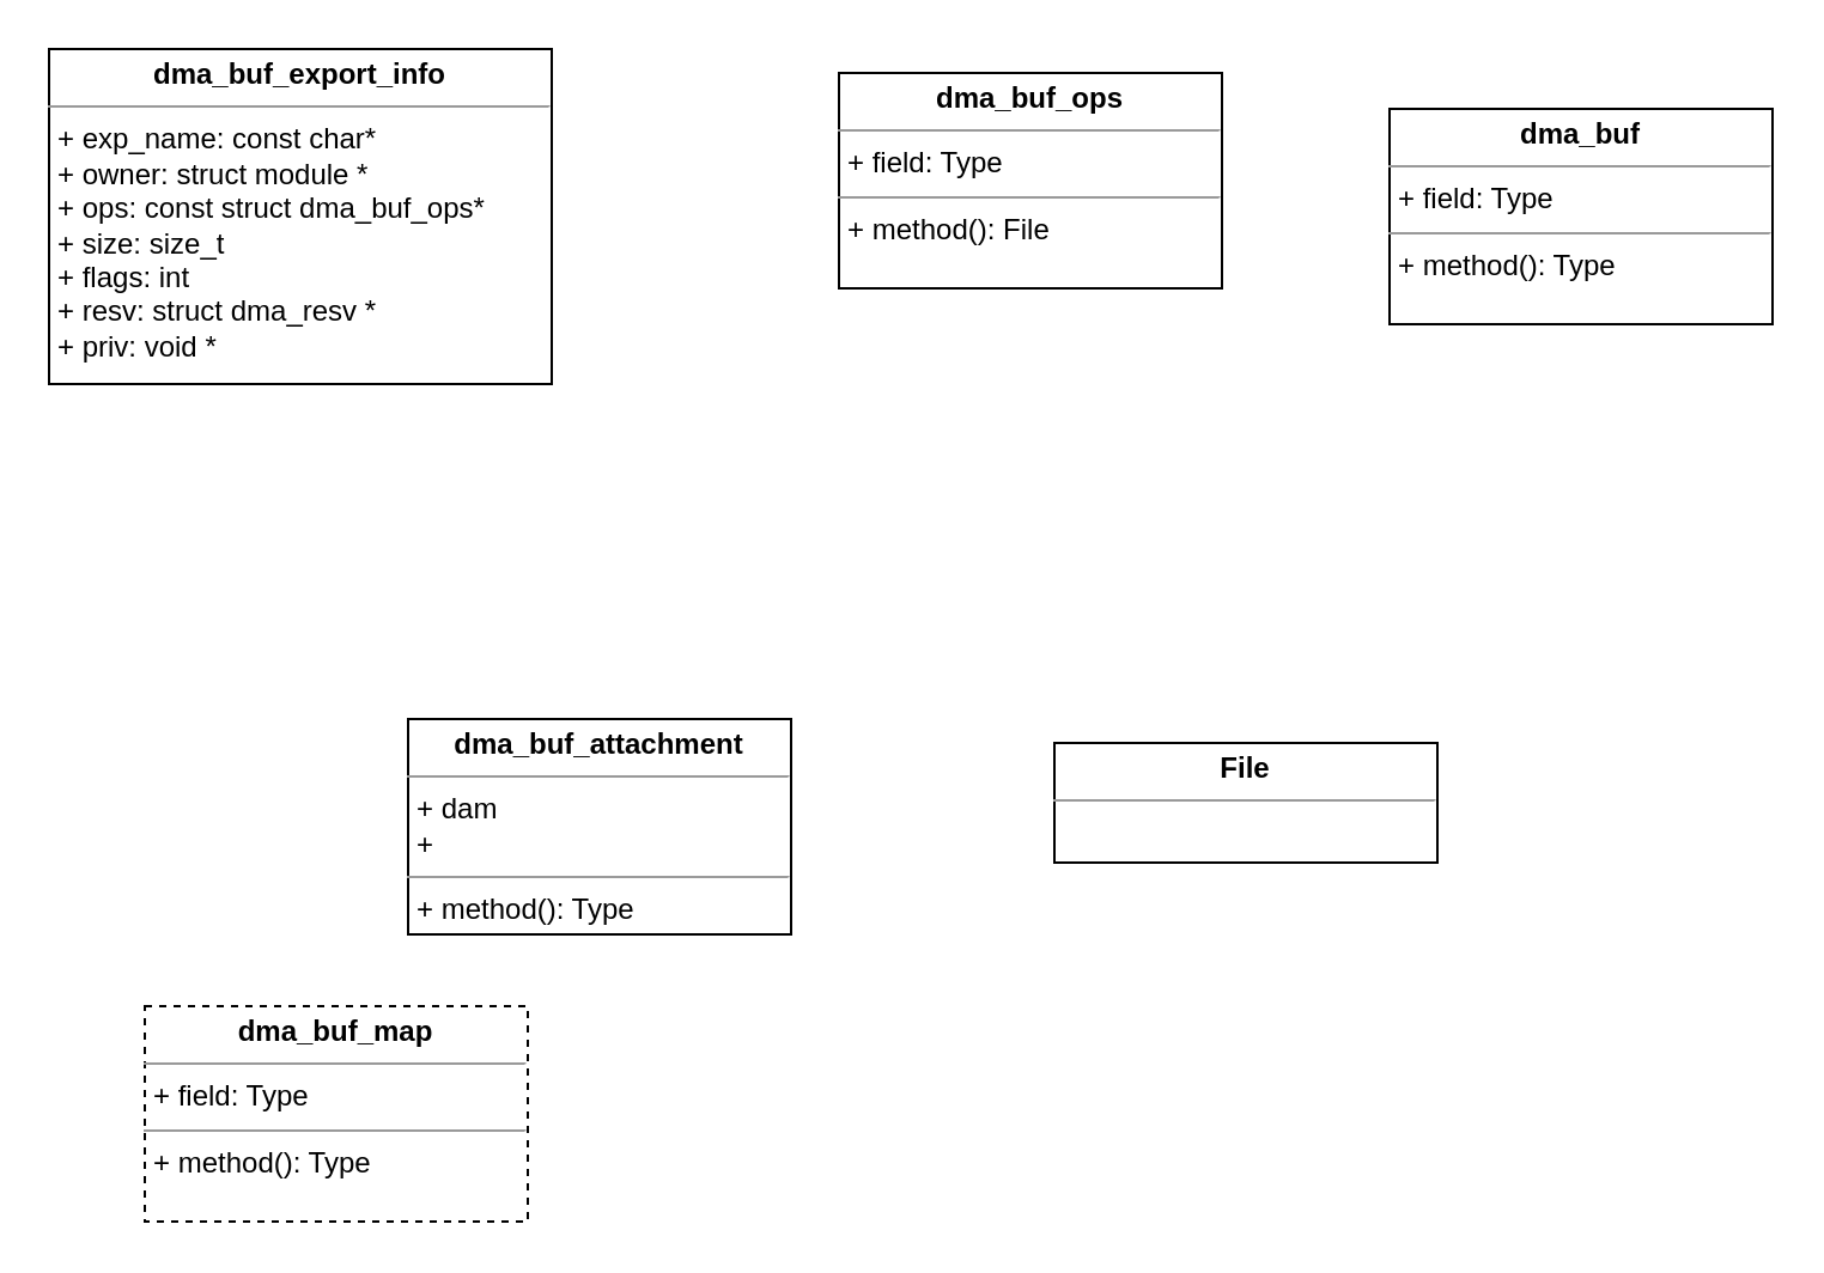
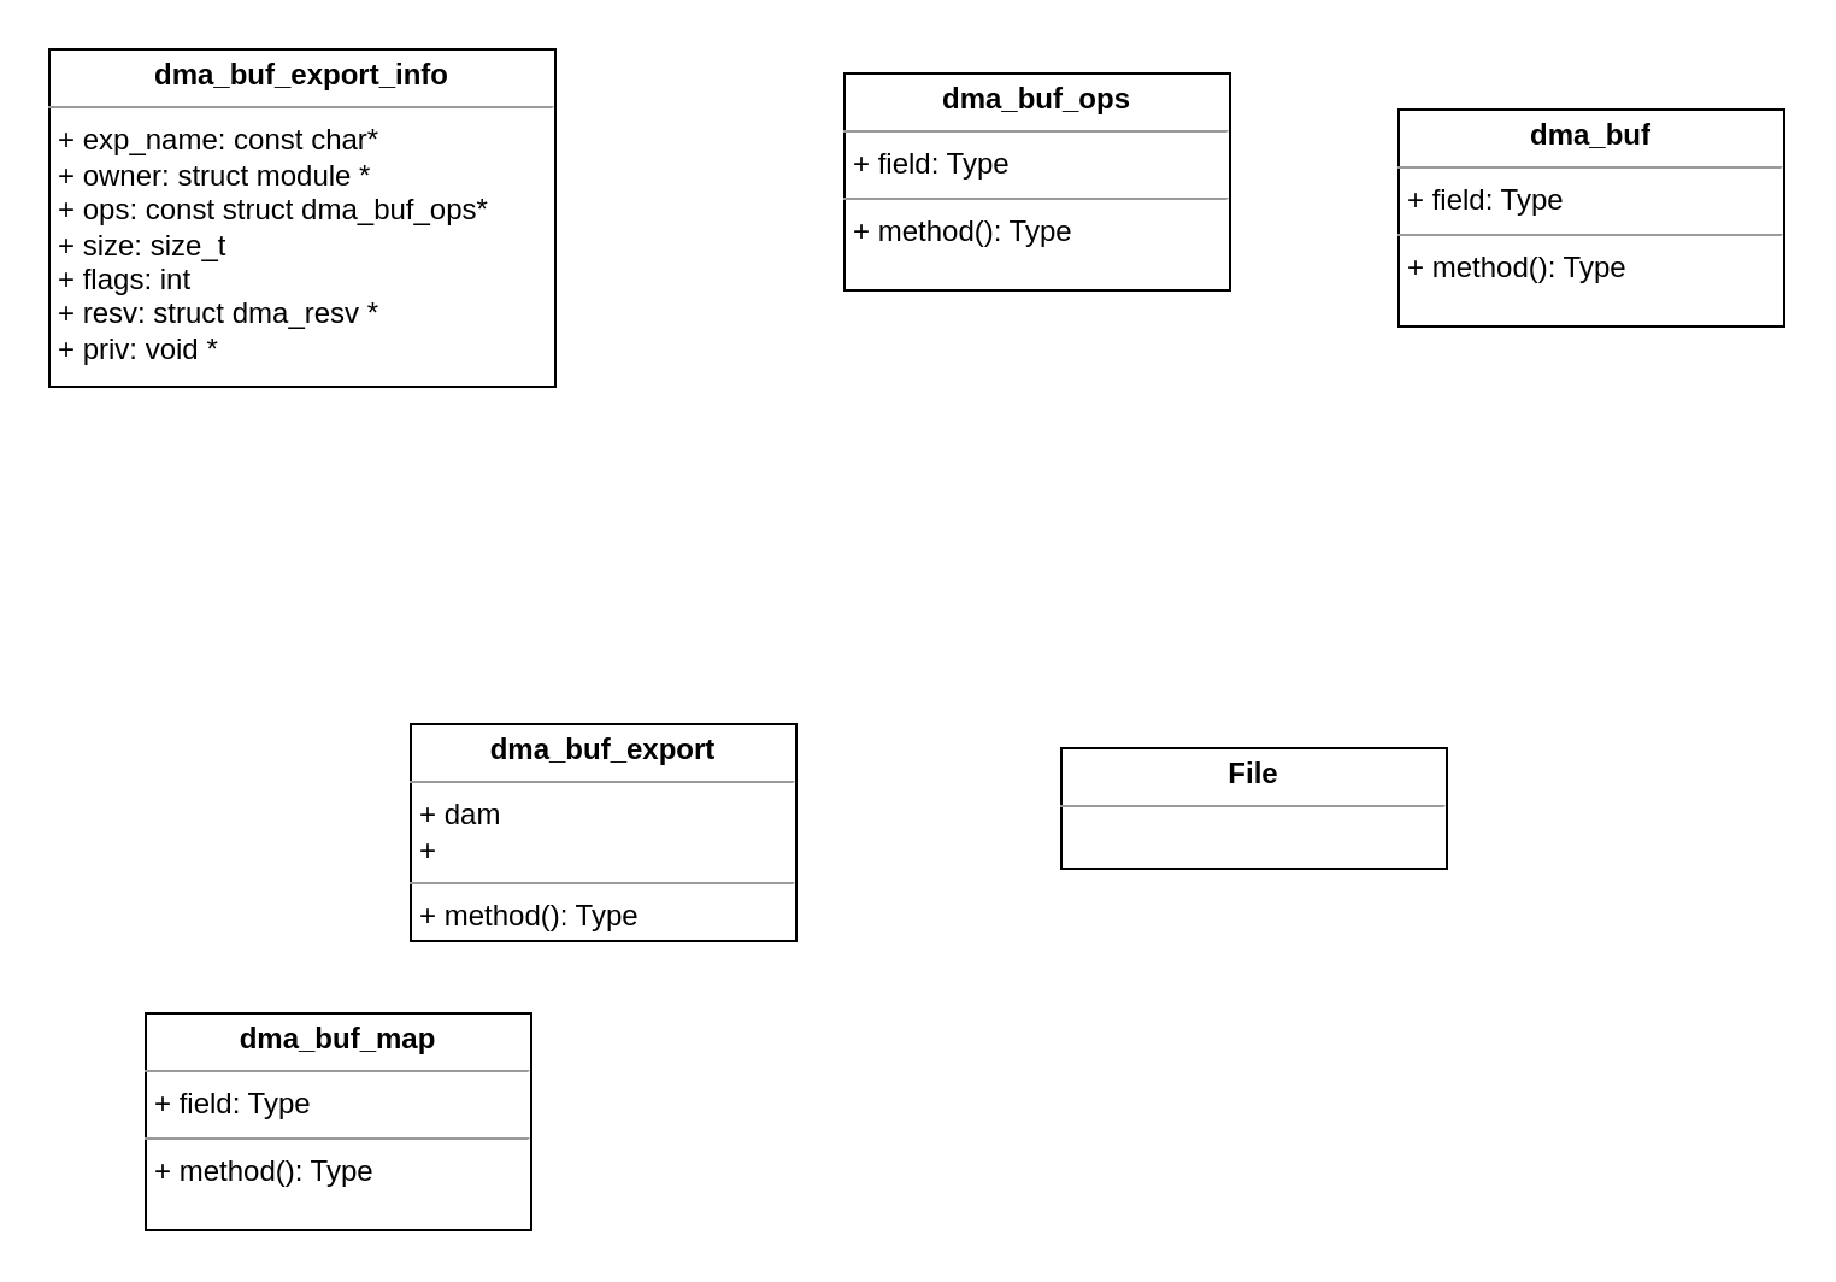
  <mxCell id="0" />
  <mxCell id="1" parent="0" />
- <mxCell id="2" value="&lt;p style=&quot;margin:0px;margin-top:4px;text-align:center;&quot;&gt;&lt;b&gt;dma_buf_attachment&lt;/b&gt;&lt;/p&gt;&lt;hr size=&quot;1&quot;&gt;&lt;p style=&quot;margin:0px;margin-left:4px;&quot;&gt;+ dam&lt;/p&gt;&lt;p style=&quot;margin:0px;margin-left:4px;&quot;&gt;+&lt;/p&gt;&lt;hr size=&quot;1&quot;&gt;&lt;p style=&quot;margin:0px;margin-left:4px;&quot;&gt;+ method(): Type&lt;/p&gt;" style="verticalAlign=top;align=left;overflow=fill;fontSize=12;fontFamily=Helvetica;html=1;" vertex="1" parent="1"><mxGeometry x="170" y="300" width="160" height="90" as="geometry" /></mxCell>
+ <mxCell id="2" value="&lt;p style=&quot;margin:0px;margin-top:4px;text-align:center;&quot;&gt;&lt;b&gt;dma_buf_export&lt;/b&gt;&lt;/p&gt;&lt;hr size=&quot;1&quot;&gt;&lt;p style=&quot;margin:0px;margin-left:4px;&quot;&gt;+ dam&lt;/p&gt;&lt;p style=&quot;margin:0px;margin-left:4px;&quot;&gt;+&lt;/p&gt;&lt;hr size=&quot;1&quot;&gt;&lt;p style=&quot;margin:0px;margin-left:4px;&quot;&gt;+ method(): Type&lt;/p&gt;" style="verticalAlign=top;align=left;overflow=fill;fontSize=12;fontFamily=Helvetica;html=1;" vertex="1" parent="1"><mxGeometry x="170" y="300" width="160" height="90" as="geometry" /></mxCell>
  <mxCell id="3" value="&lt;p style=&quot;margin:0px;margin-top:4px;text-align:center;&quot;&gt;&lt;b&gt;dma_buf&lt;/b&gt;&lt;br&gt;&lt;/p&gt;&lt;hr size=&quot;1&quot;&gt;&lt;p style=&quot;margin:0px;margin-left:4px;&quot;&gt;+ field: Type&lt;/p&gt;&lt;hr size=&quot;1&quot;&gt;&lt;p style=&quot;margin:0px;margin-left:4px;&quot;&gt;+ method(): Type&lt;/p&gt;" style="verticalAlign=top;align=left;overflow=fill;fontSize=12;fontFamily=Helvetica;html=1;" vertex="1" parent="1"><mxGeometry x="580" y="45" width="160" height="90" as="geometry" /></mxCell>
  <mxCell id="4" value="&lt;p style=&quot;margin:0px;margin-top:4px;text-align:center;&quot;&gt;&lt;b&gt;File&lt;/b&gt;&lt;/p&gt;&lt;hr size=&quot;1&quot;&gt;&lt;p style=&quot;margin:0px;margin-left:4px;&quot;&gt;&lt;/p&gt;&lt;p style=&quot;margin:0px;margin-left:4px;&quot;&gt;&lt;br&gt;&lt;/p&gt;" style="verticalAlign=top;align=left;overflow=fill;fontSize=12;fontFamily=Helvetica;html=1;" vertex="1" parent="1"><mxGeometry x="440" y="310" width="160" height="50" as="geometry" /></mxCell>
- <mxCell id="5" value="&lt;p style=&quot;margin:0px;margin-top:4px;text-align:center;&quot;&gt;&lt;b&gt;dma_buf_map&lt;/b&gt;&lt;br&gt;&lt;/p&gt;&lt;hr size=&quot;1&quot;&gt;&lt;p style=&quot;margin:0px;margin-left:4px;&quot;&gt;+ field: Type&lt;/p&gt;&lt;hr size=&quot;1&quot;&gt;&lt;p style=&quot;margin:0px;margin-left:4px;&quot;&gt;+ method(): Type&lt;/p&gt;" style="verticalAlign=top;align=left;overflow=fill;fontSize=12;fontFamily=Helvetica;html=1;dashed=1;" vertex="1" parent="1"><mxGeometry x="60" y="420" width="160" height="90" as="geometry" /></mxCell>
+ <mxCell id="5" value="&lt;p style=&quot;margin:0px;margin-top:4px;text-align:center;&quot;&gt;&lt;b&gt;dma_buf_map&lt;/b&gt;&lt;br&gt;&lt;/p&gt;&lt;hr size=&quot;1&quot;&gt;&lt;p style=&quot;margin:0px;margin-left:4px;&quot;&gt;+ field: Type&lt;/p&gt;&lt;hr size=&quot;1&quot;&gt;&lt;p style=&quot;margin:0px;margin-left:4px;&quot;&gt;+ method(): Type&lt;/p&gt;" style="verticalAlign=top;align=left;overflow=fill;fontSize=12;fontFamily=Helvetica;html=1;" vertex="1" parent="1"><mxGeometry x="60" y="420" width="160" height="90" as="geometry" /></mxCell>
  <mxCell id="6" value="&lt;p style=&quot;margin:0px;margin-top:4px;text-align:center;&quot;&gt;&lt;b&gt;dma_buf_export_info&lt;/b&gt;&lt;br&gt;&lt;/p&gt;&lt;hr size=&quot;1&quot;&gt;&lt;p style=&quot;margin:0px;margin-left:4px;&quot;&gt;+ exp_name: const char*&lt;/p&gt;&lt;p style=&quot;margin:0px;margin-left:4px;&quot;&gt;+ owner: struct module *&lt;/p&gt;&lt;p style=&quot;margin:0px;margin-left:4px;&quot;&gt;+ ops: const struct dma_buf_ops*&lt;/p&gt;&lt;p style=&quot;margin:0px;margin-left:4px;&quot;&gt;+ size: size_t&lt;/p&gt;&lt;p style=&quot;margin:0px;margin-left:4px;&quot;&gt;+ flags: int&lt;/p&gt;&lt;p style=&quot;margin:0px;margin-left:4px;&quot;&gt;+ resv: struct dma_resv *&lt;/p&gt;&lt;p style=&quot;margin:0px;margin-left:4px;&quot;&gt;+ priv: void *&lt;/p&gt;" style="verticalAlign=top;align=left;overflow=fill;fontSize=12;fontFamily=Helvetica;html=1;" vertex="1" parent="1"><mxGeometry x="20" y="20" width="210" height="140" as="geometry" /></mxCell>
- <mxCell id="7" value="&lt;p style=&quot;margin:0px;margin-top:4px;text-align:center;&quot;&gt;&lt;b&gt;dma_buf_ops&lt;/b&gt;&lt;br&gt;&lt;/p&gt;&lt;hr size=&quot;1&quot;&gt;&lt;p style=&quot;margin:0px;margin-left:4px;&quot;&gt;+ field: Type&lt;/p&gt;&lt;hr size=&quot;1&quot;&gt;&lt;p style=&quot;margin:0px;margin-left:4px;&quot;&gt;+ method(): File&lt;/p&gt;" style="verticalAlign=top;align=left;overflow=fill;fontSize=12;fontFamily=Helvetica;html=1;" vertex="1" parent="1"><mxGeometry x="350" y="30" width="160" height="90" as="geometry" /></mxCell>
+ <mxCell id="7" value="&lt;p style=&quot;margin:0px;margin-top:4px;text-align:center;&quot;&gt;&lt;b&gt;dma_buf_ops&lt;/b&gt;&lt;br&gt;&lt;/p&gt;&lt;hr size=&quot;1&quot;&gt;&lt;p style=&quot;margin:0px;margin-left:4px;&quot;&gt;+ field: Type&lt;/p&gt;&lt;hr size=&quot;1&quot;&gt;&lt;p style=&quot;margin:0px;margin-left:4px;&quot;&gt;+ method(): Type&lt;/p&gt;" style="verticalAlign=top;align=left;overflow=fill;fontSize=12;fontFamily=Helvetica;html=1;" vertex="1" parent="1"><mxGeometry x="350" y="30" width="160" height="90" as="geometry" /></mxCell>
